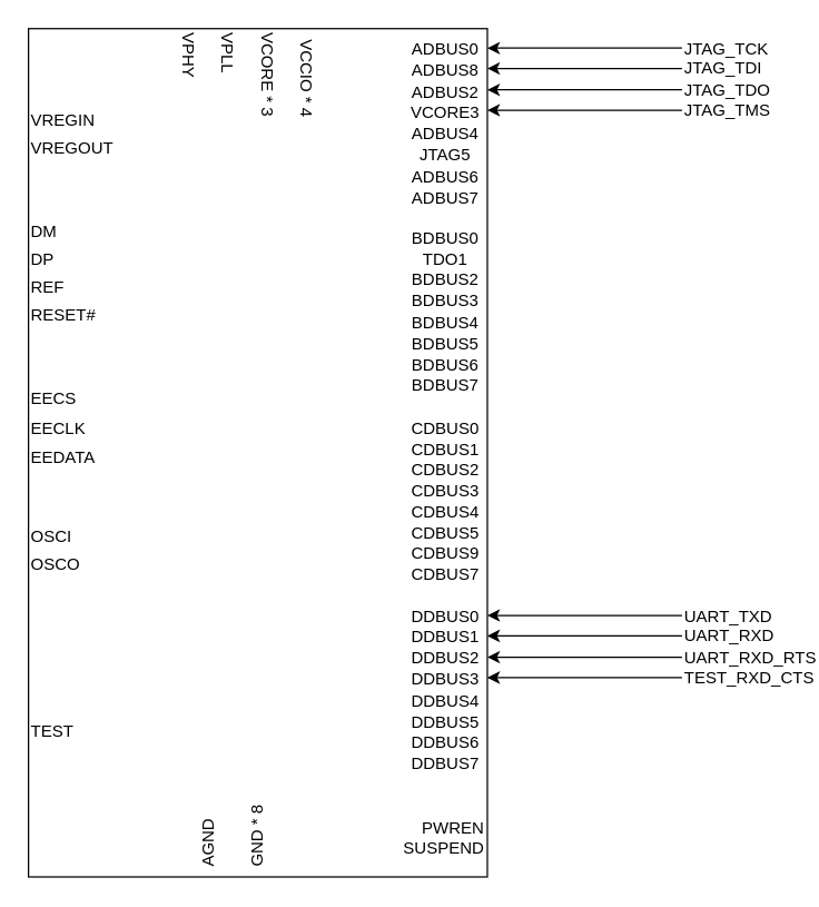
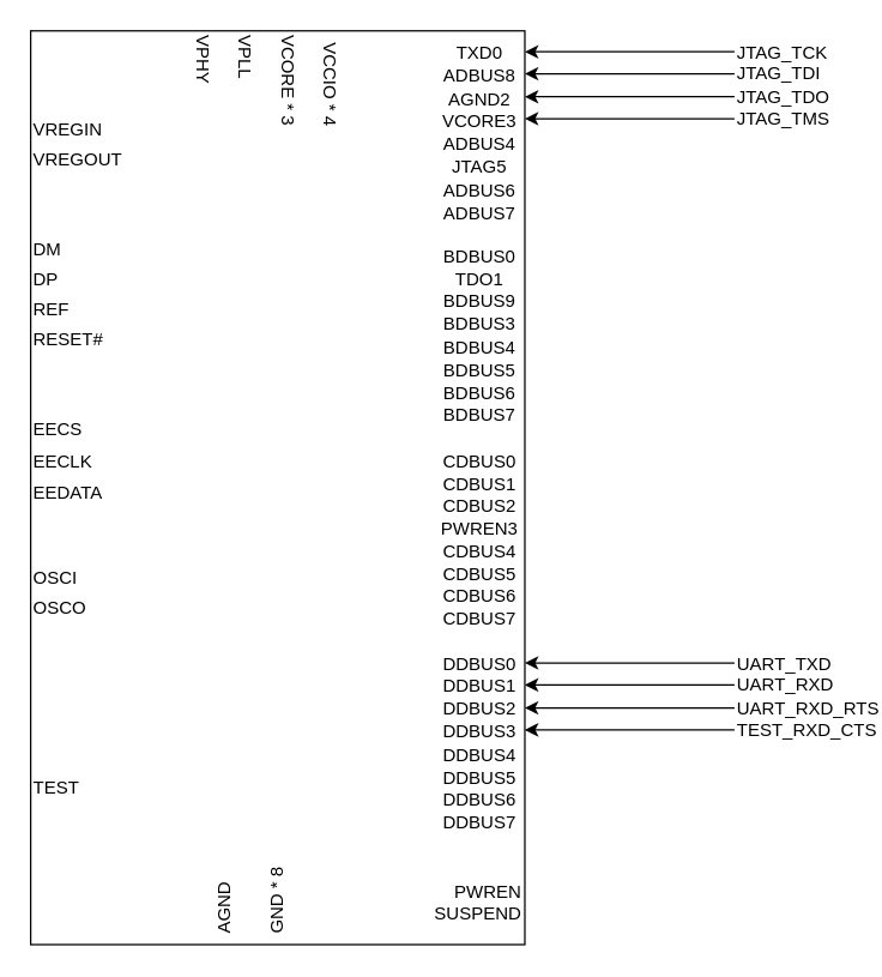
  <mxCell id="0" />
  <mxCell id="1" parent="0" />
  <mxCell id="2" value="" style="endArrow=classic;html=1;entryX=1;entryY=0.5;entryDx=0;entryDy=0;align=left;" edge="1" parent="1"><mxGeometry width="50" height="50" relative="1" as="geometry"><mxPoint x="490" y="442" as="sourcePoint" /><mxPoint x="350" y="442" as="targetPoint" /></mxGeometry></mxCell>
  <mxCell id="3" value="" style="endArrow=classic;html=1;entryX=1;entryY=0.5;entryDx=0;entryDy=0;align=left;" edge="1" parent="1"><mxGeometry width="50" height="50" relative="1" as="geometry"><mxPoint x="490" y="456.66" as="sourcePoint" /><mxPoint x="350" y="456.66" as="targetPoint" /></mxGeometry></mxCell>
  <mxCell id="4" value="" style="endArrow=classic;html=1;entryX=1;entryY=0.5;entryDx=0;entryDy=0;align=left;" edge="1" parent="1"><mxGeometry width="50" height="50" relative="1" as="geometry"><mxPoint x="490" y="472" as="sourcePoint" /><mxPoint x="350" y="472" as="targetPoint" /></mxGeometry></mxCell>
  <mxCell id="5" value="" style="endArrow=classic;html=1;entryX=1;entryY=0.5;entryDx=0;entryDy=0;align=left;" edge="1" parent="1"><mxGeometry width="50" height="50" relative="1" as="geometry"><mxPoint x="490" y="486.66" as="sourcePoint" /><mxPoint x="350" y="486.66" as="targetPoint" /></mxGeometry></mxCell>
  <mxCell id="6" value="" style="group" vertex="1" connectable="0" parent="1"><mxGeometry x="490" y="428" width="60" height="74" as="geometry" /></mxCell>
  <mxCell id="7" value="UART_TXD" style="text;html=1;strokeColor=none;fillColor=none;align=left;verticalAlign=middle;whiteSpace=wrap;rounded=0;" vertex="1" parent="6"><mxGeometry width="60" height="30" as="geometry" /></mxCell>
  <mxCell id="8" value="UART_RXD" style="text;html=1;strokeColor=none;fillColor=none;align=left;verticalAlign=middle;whiteSpace=wrap;rounded=0;" vertex="1" parent="6"><mxGeometry y="14" width="60" height="30" as="geometry" /></mxCell>
  <mxCell id="9" value="UART_RXD_RTS" style="text;html=1;strokeColor=none;fillColor=none;align=left;verticalAlign=middle;whiteSpace=wrap;rounded=0;" vertex="1" parent="6"><mxGeometry y="30" width="60" height="30" as="geometry" /></mxCell>
  <mxCell id="10" value="TEST_RXD_CTS" style="text;html=1;strokeColor=none;fillColor=none;align=left;verticalAlign=middle;whiteSpace=wrap;rounded=0;" vertex="1" parent="6"><mxGeometry y="44" width="60" height="30" as="geometry" /></mxCell>
  <mxCell id="11" value="" style="group" vertex="1" connectable="0" parent="1"><mxGeometry x="20" y="20" width="330" height="610" as="geometry" /></mxCell>
  <mxCell id="12" value="" style="rounded=0;whiteSpace=wrap;html=1;movable=1;resizable=1;rotatable=1;deletable=1;editable=1;connectable=1;" vertex="1" parent="11"><mxGeometry width="330" height="610" as="geometry" /></mxCell>
  <mxCell id="13" value="" style="group" vertex="1" connectable="0" parent="11"><mxGeometry x="270" width="60" height="137" as="geometry" /></mxCell>
  <mxCell id="14" value="ADBUS8" style="text;html=1;strokeColor=none;fillColor=none;align=center;verticalAlign=middle;whiteSpace=wrap;rounded=0;" vertex="1" parent="13"><mxGeometry y="15" width="60" height="30" as="geometry" /></mxCell>
- <mxCell id="15" value="ADBUS0" style="text;html=1;strokeColor=none;fillColor=none;align=center;verticalAlign=middle;whiteSpace=wrap;rounded=0;" vertex="1" parent="13"><mxGeometry width="60" height="30" as="geometry" /></mxCell>
+ <mxCell id="15" value="TXD0" style="text;html=1;strokeColor=none;fillColor=none;align=center;verticalAlign=middle;whiteSpace=wrap;rounded=0;" vertex="1" parent="13"><mxGeometry width="60" height="30" as="geometry" /></mxCell>
  <mxCell id="16" value="VCORE3" style="text;html=1;strokeColor=none;fillColor=none;align=center;verticalAlign=middle;whiteSpace=wrap;rounded=0;" vertex="1" parent="13"><mxGeometry y="46" width="60" height="30" as="geometry" /></mxCell>
- <mxCell id="17" value="ADBUS2" style="text;html=1;strokeColor=none;fillColor=none;align=center;verticalAlign=middle;whiteSpace=wrap;rounded=0;" vertex="1" parent="13"><mxGeometry y="31" width="60" height="30" as="geometry" /></mxCell>
+ <mxCell id="17" value="AGND2" style="text;html=1;strokeColor=none;fillColor=none;align=center;verticalAlign=middle;whiteSpace=wrap;rounded=0;" vertex="1" parent="13"><mxGeometry y="31" width="60" height="30" as="geometry" /></mxCell>
  <mxCell id="18" value="JTAG5" style="text;html=1;strokeColor=none;fillColor=none;align=center;verticalAlign=middle;whiteSpace=wrap;rounded=0;" vertex="1" parent="13"><mxGeometry y="76" width="60" height="30" as="geometry" /></mxCell>
  <mxCell id="19" value="ADBUS4" style="text;html=1;strokeColor=none;fillColor=none;align=center;verticalAlign=middle;whiteSpace=wrap;rounded=0;" vertex="1" parent="13"><mxGeometry y="61" width="60" height="30" as="geometry" /></mxCell>
  <mxCell id="20" value="ADBUS6" style="text;html=1;strokeColor=none;fillColor=none;align=center;verticalAlign=middle;whiteSpace=wrap;rounded=0;" vertex="1" parent="13"><mxGeometry y="92" width="60" height="30" as="geometry" /></mxCell>
  <mxCell id="21" value="ADBUS7" style="text;html=1;strokeColor=none;fillColor=none;align=center;verticalAlign=middle;whiteSpace=wrap;rounded=0;" vertex="1" parent="13"><mxGeometry y="107" width="60" height="30" as="geometry" /></mxCell>
  <mxCell id="22" value="" style="group" vertex="1" connectable="0" parent="11"><mxGeometry x="270" y="136" width="60" height="136" as="geometry" /></mxCell>
  <mxCell id="23" value="TDO1" style="text;html=1;strokeColor=none;fillColor=none;align=center;verticalAlign=middle;whiteSpace=wrap;rounded=0;" vertex="1" parent="22"><mxGeometry y="15" width="60" height="30" as="geometry" /></mxCell>
  <mxCell id="24" value="BDBUS0" style="text;html=1;strokeColor=none;fillColor=none;align=center;verticalAlign=middle;whiteSpace=wrap;rounded=0;" vertex="1" parent="22"><mxGeometry width="60" height="30" as="geometry" /></mxCell>
  <mxCell id="25" value="BDBUS3" style="text;html=1;strokeColor=none;fillColor=none;align=center;verticalAlign=middle;whiteSpace=wrap;rounded=0;" vertex="1" parent="22"><mxGeometry y="45" width="60" height="30" as="geometry" /></mxCell>
- <mxCell id="26" value="BDBUS2" style="text;html=1;strokeColor=none;fillColor=none;align=center;verticalAlign=middle;whiteSpace=wrap;rounded=0;" vertex="1" parent="22"><mxGeometry y="30" width="60" height="30" as="geometry" /></mxCell>
+ <mxCell id="26" value="BDBUS9" style="text;html=1;strokeColor=none;fillColor=none;align=center;verticalAlign=middle;whiteSpace=wrap;rounded=0;" vertex="1" parent="22"><mxGeometry y="30" width="60" height="30" as="geometry" /></mxCell>
  <mxCell id="27" value="BDBUS5" style="text;html=1;strokeColor=none;fillColor=none;align=center;verticalAlign=middle;whiteSpace=wrap;rounded=0;" vertex="1" parent="22"><mxGeometry y="76" width="60" height="30" as="geometry" /></mxCell>
  <mxCell id="28" value="BDBUS4" style="text;html=1;strokeColor=none;fillColor=none;align=center;verticalAlign=middle;whiteSpace=wrap;rounded=0;" vertex="1" parent="22"><mxGeometry y="61" width="60" height="30" as="geometry" /></mxCell>
  <mxCell id="29" value="BDBUS6" style="text;html=1;strokeColor=none;fillColor=none;align=center;verticalAlign=middle;whiteSpace=wrap;rounded=0;" vertex="1" parent="22"><mxGeometry y="91" width="60" height="30" as="geometry" /></mxCell>
  <mxCell id="30" value="BDBUS7" style="text;html=1;strokeColor=none;fillColor=none;align=center;verticalAlign=middle;whiteSpace=wrap;rounded=0;" vertex="1" parent="22"><mxGeometry y="106" width="60" height="30" as="geometry" /></mxCell>
  <mxCell id="31" value="" style="group" vertex="1" connectable="0" parent="11"><mxGeometry x="270" y="273" width="60" height="135" as="geometry" /></mxCell>
  <mxCell id="32" value="CDBUS1" style="text;html=1;strokeColor=none;fillColor=none;align=center;verticalAlign=middle;whiteSpace=wrap;rounded=0;" vertex="1" parent="31"><mxGeometry y="15" width="60" height="30" as="geometry" /></mxCell>
  <mxCell id="33" value="CDBUS0" style="text;html=1;strokeColor=none;fillColor=none;align=center;verticalAlign=middle;whiteSpace=wrap;rounded=0;" vertex="1" parent="31"><mxGeometry width="60" height="30" as="geometry" /></mxCell>
- <mxCell id="34" value="CDBUS3" style="text;html=1;strokeColor=none;fillColor=none;align=center;verticalAlign=middle;whiteSpace=wrap;rounded=0;" vertex="1" parent="31"><mxGeometry y="45" width="60" height="30" as="geometry" /></mxCell>
+ <mxCell id="34" value="PWREN3" style="text;html=1;strokeColor=none;fillColor=none;align=center;verticalAlign=middle;whiteSpace=wrap;rounded=0;" vertex="1" parent="31"><mxGeometry y="45" width="60" height="30" as="geometry" /></mxCell>
  <mxCell id="35" value="CDBUS2" style="text;html=1;strokeColor=none;fillColor=none;align=center;verticalAlign=middle;whiteSpace=wrap;rounded=0;" vertex="1" parent="31"><mxGeometry y="30" width="60" height="30" as="geometry" /></mxCell>
  <mxCell id="36" value="CDBUS5" style="text;html=1;strokeColor=none;fillColor=none;align=center;verticalAlign=middle;whiteSpace=wrap;rounded=0;" vertex="1" parent="31"><mxGeometry y="75" width="60" height="30" as="geometry" /></mxCell>
  <mxCell id="37" value="CDBUS4" style="text;html=1;strokeColor=none;fillColor=none;align=center;verticalAlign=middle;whiteSpace=wrap;rounded=0;" vertex="1" parent="31"><mxGeometry y="60" width="60" height="30" as="geometry" /></mxCell>
- <mxCell id="38" value="CDBUS9" style="text;html=1;strokeColor=none;fillColor=none;align=center;verticalAlign=middle;whiteSpace=wrap;rounded=0;" vertex="1" parent="31"><mxGeometry y="90" width="60" height="30" as="geometry" /></mxCell>
+ <mxCell id="38" value="CDBUS6" style="text;html=1;strokeColor=none;fillColor=none;align=center;verticalAlign=middle;whiteSpace=wrap;rounded=0;" vertex="1" parent="31"><mxGeometry y="90" width="60" height="30" as="geometry" /></mxCell>
  <mxCell id="39" value="CDBUS7" style="text;html=1;strokeColor=none;fillColor=none;align=center;verticalAlign=middle;whiteSpace=wrap;rounded=0;" vertex="1" parent="31"><mxGeometry y="105" width="60" height="30" as="geometry" /></mxCell>
  <mxCell id="40" value="" style="group" vertex="1" connectable="0" parent="11"><mxGeometry x="270" y="408" width="60" height="136" as="geometry" /></mxCell>
  <mxCell id="41" value="DDBUS1" style="text;html=1;strokeColor=none;fillColor=none;align=center;verticalAlign=middle;whiteSpace=wrap;rounded=0;" vertex="1" parent="40"><mxGeometry y="15" width="60" height="30" as="geometry" /></mxCell>
  <mxCell id="42" value="DDBUS0" style="text;html=1;strokeColor=none;fillColor=none;align=center;verticalAlign=middle;whiteSpace=wrap;rounded=0;" vertex="1" parent="40"><mxGeometry width="60" height="30" as="geometry" /></mxCell>
  <mxCell id="43" value="DDBUS3" style="text;html=1;strokeColor=none;fillColor=none;align=center;verticalAlign=middle;whiteSpace=wrap;rounded=0;" vertex="1" parent="40"><mxGeometry y="45" width="60" height="30" as="geometry" /></mxCell>
  <mxCell id="44" value="DDBUS2" style="text;html=1;strokeColor=none;fillColor=none;align=center;verticalAlign=middle;whiteSpace=wrap;rounded=0;" vertex="1" parent="40"><mxGeometry y="30" width="60" height="30" as="geometry" /></mxCell>
  <mxCell id="45" value="DDBUS5" style="text;html=1;strokeColor=none;fillColor=none;align=center;verticalAlign=middle;whiteSpace=wrap;rounded=0;" vertex="1" parent="40"><mxGeometry y="76" width="60" height="30" as="geometry" /></mxCell>
  <mxCell id="46" value="DDBUS4" style="text;html=1;strokeColor=none;fillColor=none;align=center;verticalAlign=middle;whiteSpace=wrap;rounded=0;" vertex="1" parent="40"><mxGeometry y="61" width="60" height="30" as="geometry" /></mxCell>
  <mxCell id="47" value="DDBUS6" style="text;html=1;strokeColor=none;fillColor=none;align=center;verticalAlign=middle;whiteSpace=wrap;rounded=0;" vertex="1" parent="40"><mxGeometry y="91" width="60" height="30" as="geometry" /></mxCell>
  <mxCell id="48" value="DDBUS7" style="text;html=1;strokeColor=none;fillColor=none;align=center;verticalAlign=middle;whiteSpace=wrap;rounded=0;" vertex="1" parent="40"><mxGeometry y="106" width="60" height="30" as="geometry" /></mxCell>
  <mxCell id="49" value="" style="group" vertex="1" connectable="0" parent="11"><mxGeometry x="270" y="560" width="60" height="45" as="geometry" /></mxCell>
  <mxCell id="50" value="SUSPEND" style="text;html=1;strokeColor=none;fillColor=none;align=right;verticalAlign=middle;whiteSpace=wrap;rounded=0;" vertex="1" parent="49"><mxGeometry y="15" width="60" height="30" as="geometry" /></mxCell>
  <mxCell id="51" value="PWREN" style="text;html=1;strokeColor=none;fillColor=none;align=right;verticalAlign=middle;whiteSpace=wrap;rounded=0;" vertex="1" parent="49"><mxGeometry width="60" height="30" as="geometry" /></mxCell>
  <mxCell id="52" value="GND * 8" style="text;html=1;strokeColor=none;fillColor=none;align=left;verticalAlign=middle;whiteSpace=wrap;rounded=0;direction=east;rotation=-90;" vertex="1" parent="11"><mxGeometry x="135" y="560" width="60" height="30" as="geometry" /></mxCell>
  <mxCell id="53" value="AGND" style="text;html=1;strokeColor=none;fillColor=none;align=left;verticalAlign=middle;whiteSpace=wrap;rounded=0;direction=east;rotation=-90;" vertex="1" parent="11"><mxGeometry x="100" y="560" width="60" height="30" as="geometry" /></mxCell>
  <mxCell id="54" value="" style="group;align=left;horizontal=1;flipH=0;" vertex="1" connectable="0" parent="11"><mxGeometry x="100" y="1" width="115" height="70" as="geometry" /></mxCell>
  <mxCell id="55" value="VCCIO * 4" style="text;html=1;strokeColor=none;fillColor=none;align=left;verticalAlign=middle;whiteSpace=wrap;rounded=0;direction=east;rotation=90;" vertex="1" parent="54"><mxGeometry x="70" y="20" width="60" height="30" as="geometry" /></mxCell>
  <mxCell id="56" value="VCORE * 3" style="text;html=1;strokeColor=none;fillColor=none;align=left;verticalAlign=middle;whiteSpace=wrap;rounded=0;direction=east;rotation=90;" vertex="1" parent="54"><mxGeometry x="37" y="20" width="70" height="30" as="geometry" /></mxCell>
  <mxCell id="57" value="VPLL" style="text;html=1;strokeColor=none;fillColor=none;align=left;verticalAlign=middle;whiteSpace=wrap;rounded=0;direction=east;rotation=90;" vertex="1" parent="54"><mxGeometry x="8" y="20" width="70" height="30" as="geometry" /></mxCell>
  <mxCell id="58" value="VPHY" style="text;html=1;strokeColor=none;fillColor=none;align=left;verticalAlign=middle;whiteSpace=wrap;rounded=0;direction=east;rotation=90;" vertex="1" parent="54"><mxGeometry x="-20" y="20" width="70" height="30" as="geometry" /></mxCell>
  <mxCell id="59" value="VREGIN" style="text;html=1;strokeColor=none;fillColor=none;align=left;verticalAlign=middle;whiteSpace=wrap;rounded=0;direction=east;rotation=0;" vertex="1" parent="11"><mxGeometry y="51" width="60" height="30" as="geometry" /></mxCell>
  <mxCell id="60" value="VREGOUT" style="text;html=1;strokeColor=none;fillColor=none;align=left;verticalAlign=middle;whiteSpace=wrap;rounded=0;direction=east;rotation=0;" vertex="1" parent="11"><mxGeometry y="71" width="60" height="30" as="geometry" /></mxCell>
  <mxCell id="61" value="TEST" style="text;html=1;strokeColor=none;fillColor=none;align=left;verticalAlign=middle;whiteSpace=wrap;rounded=0;direction=east;rotation=0;" vertex="1" parent="11"><mxGeometry y="491" width="60" height="30" as="geometry" /></mxCell>
  <mxCell id="62" value="" style="group" vertex="1" connectable="0" parent="11"><mxGeometry y="131" width="60" height="90" as="geometry" /></mxCell>
  <mxCell id="63" value="DM" style="text;html=1;strokeColor=none;fillColor=none;align=left;verticalAlign=middle;whiteSpace=wrap;rounded=0;direction=east;rotation=0;" vertex="1" parent="62"><mxGeometry width="60" height="30" as="geometry" /></mxCell>
  <mxCell id="64" value="DP" style="text;html=1;strokeColor=none;fillColor=none;align=left;verticalAlign=middle;whiteSpace=wrap;rounded=0;direction=east;rotation=0;" vertex="1" parent="62"><mxGeometry y="20" width="60" height="30" as="geometry" /></mxCell>
  <mxCell id="65" value="REF&lt;span style=&quot;color: rgba(0, 0, 0, 0); font-family: monospace; font-size: 0px;&quot;&gt;%3CmxGraphModel%3E%3Croot%3E%3CmxCell%20id%3D%220%22%2F%3E%3CmxCell%20id%3D%221%22%20parent%3D%220%22%2F%3E%3CmxCell%20id%3D%222%22%20value%3D%22DP%22%20style%3D%22text%3Bhtml%3D1%3BstrokeColor%3Dnone%3BfillColor%3Dnone%3Balign%3Dleft%3BverticalAlign%3Dmiddle%3BwhiteSpace%3Dwrap%3Brounded%3D0%3Bdirection%3Deast%3Brotation%3D0%3B%22%20vertex%3D%221%22%20parent%3D%221%22%3E%3CmxGeometry%20x%3D%22220%22%20y%3D%22330%22%20width%3D%2260%22%20height%3D%2230%22%20as%3D%22geometry%22%2F%3E%3C%2FmxCell%3E%3C%2Froot%3E%3C%2FmxGraphModel%3E&lt;/span&gt;" style="text;html=1;strokeColor=none;fillColor=none;align=left;verticalAlign=middle;whiteSpace=wrap;rounded=0;direction=east;rotation=0;" vertex="1" parent="62"><mxGeometry y="40" width="60" height="30" as="geometry" /></mxCell>
  <mxCell id="66" value="RESET#" style="text;html=1;strokeColor=none;fillColor=none;align=left;verticalAlign=middle;whiteSpace=wrap;rounded=0;direction=east;rotation=0;" vertex="1" parent="62"><mxGeometry y="60" width="60" height="30" as="geometry" /></mxCell>
  <mxCell id="67" value="" style="group" vertex="1" connectable="0" parent="11"><mxGeometry y="251" width="60" height="73" as="geometry" /></mxCell>
  <mxCell id="68" value="EECS" style="text;html=1;strokeColor=none;fillColor=none;align=left;verticalAlign=middle;whiteSpace=wrap;rounded=0;direction=east;rotation=0;" vertex="1" parent="67"><mxGeometry width="60" height="30" as="geometry" /></mxCell>
  <mxCell id="69" value="EECLK" style="text;html=1;strokeColor=none;fillColor=none;align=left;verticalAlign=middle;whiteSpace=wrap;rounded=0;direction=east;rotation=0;" vertex="1" parent="67"><mxGeometry y="22" width="60" height="30" as="geometry" /></mxCell>
  <mxCell id="70" value="EEDATA" style="text;html=1;strokeColor=none;fillColor=none;align=left;verticalAlign=middle;whiteSpace=wrap;rounded=0;direction=east;rotation=0;" vertex="1" parent="67"><mxGeometry y="43" width="60" height="30" as="geometry" /></mxCell>
  <mxCell id="71" value="" style="group" vertex="1" connectable="0" parent="11"><mxGeometry y="351" width="60" height="50" as="geometry" /></mxCell>
  <mxCell id="72" value="OSCI" style="text;html=1;strokeColor=none;fillColor=none;align=left;verticalAlign=middle;whiteSpace=wrap;rounded=0;direction=east;rotation=0;" vertex="1" parent="71"><mxGeometry width="60" height="30" as="geometry" /></mxCell>
  <mxCell id="73" value="OSCO" style="text;html=1;strokeColor=none;fillColor=none;align=left;verticalAlign=middle;whiteSpace=wrap;rounded=0;direction=east;rotation=0;" vertex="1" parent="71"><mxGeometry y="20" width="60" height="30" as="geometry" /></mxCell>
  <mxCell id="74" value="" style="endArrow=classic;html=1;entryX=1;entryY=0.5;entryDx=0;entryDy=0;align=left;" edge="1" parent="1"><mxGeometry width="50" height="50" relative="1" as="geometry"><mxPoint x="490" y="34" as="sourcePoint" /><mxPoint x="350" y="34" as="targetPoint" /></mxGeometry></mxCell>
  <mxCell id="75" value="" style="endArrow=classic;html=1;entryX=1;entryY=0.5;entryDx=0;entryDy=0;align=left;" edge="1" parent="1"><mxGeometry width="50" height="50" relative="1" as="geometry"><mxPoint x="490" y="48.66" as="sourcePoint" /><mxPoint x="350" y="48.66" as="targetPoint" /></mxGeometry></mxCell>
  <mxCell id="76" value="" style="endArrow=classic;html=1;entryX=1;entryY=0.5;entryDx=0;entryDy=0;align=left;" edge="1" parent="1"><mxGeometry width="50" height="50" relative="1" as="geometry"><mxPoint x="490" y="64" as="sourcePoint" /><mxPoint x="350" y="64" as="targetPoint" /></mxGeometry></mxCell>
  <mxCell id="77" value="" style="endArrow=classic;html=1;entryX=1;entryY=0.5;entryDx=0;entryDy=0;align=left;" edge="1" parent="1"><mxGeometry width="50" height="50" relative="1" as="geometry"><mxPoint x="490" y="78.66" as="sourcePoint" /><mxPoint x="350" y="78.66" as="targetPoint" /></mxGeometry></mxCell>
  <mxCell id="78" value="" style="group" vertex="1" connectable="0" parent="1"><mxGeometry x="490" y="20" width="60" height="74" as="geometry" /></mxCell>
  <mxCell id="79" value="JTAG_TCK" style="text;html=1;strokeColor=none;fillColor=none;align=left;verticalAlign=middle;whiteSpace=wrap;rounded=0;" vertex="1" parent="78"><mxGeometry width="60" height="30" as="geometry" /></mxCell>
  <mxCell id="80" value="JTAG_TDI" style="text;html=1;strokeColor=none;fillColor=none;align=left;verticalAlign=middle;whiteSpace=wrap;rounded=0;" vertex="1" parent="78"><mxGeometry y="14" width="60" height="30" as="geometry" /></mxCell>
  <mxCell id="81" value="JTAG_TDO" style="text;html=1;strokeColor=none;fillColor=none;align=left;verticalAlign=middle;whiteSpace=wrap;rounded=0;" vertex="1" parent="78"><mxGeometry y="30" width="60" height="30" as="geometry" /></mxCell>
  <mxCell id="82" value="JTAG_TMS" style="text;html=1;strokeColor=none;fillColor=none;align=left;verticalAlign=middle;whiteSpace=wrap;rounded=0;" vertex="1" parent="78"><mxGeometry y="44" width="60" height="30" as="geometry" /></mxCell>
